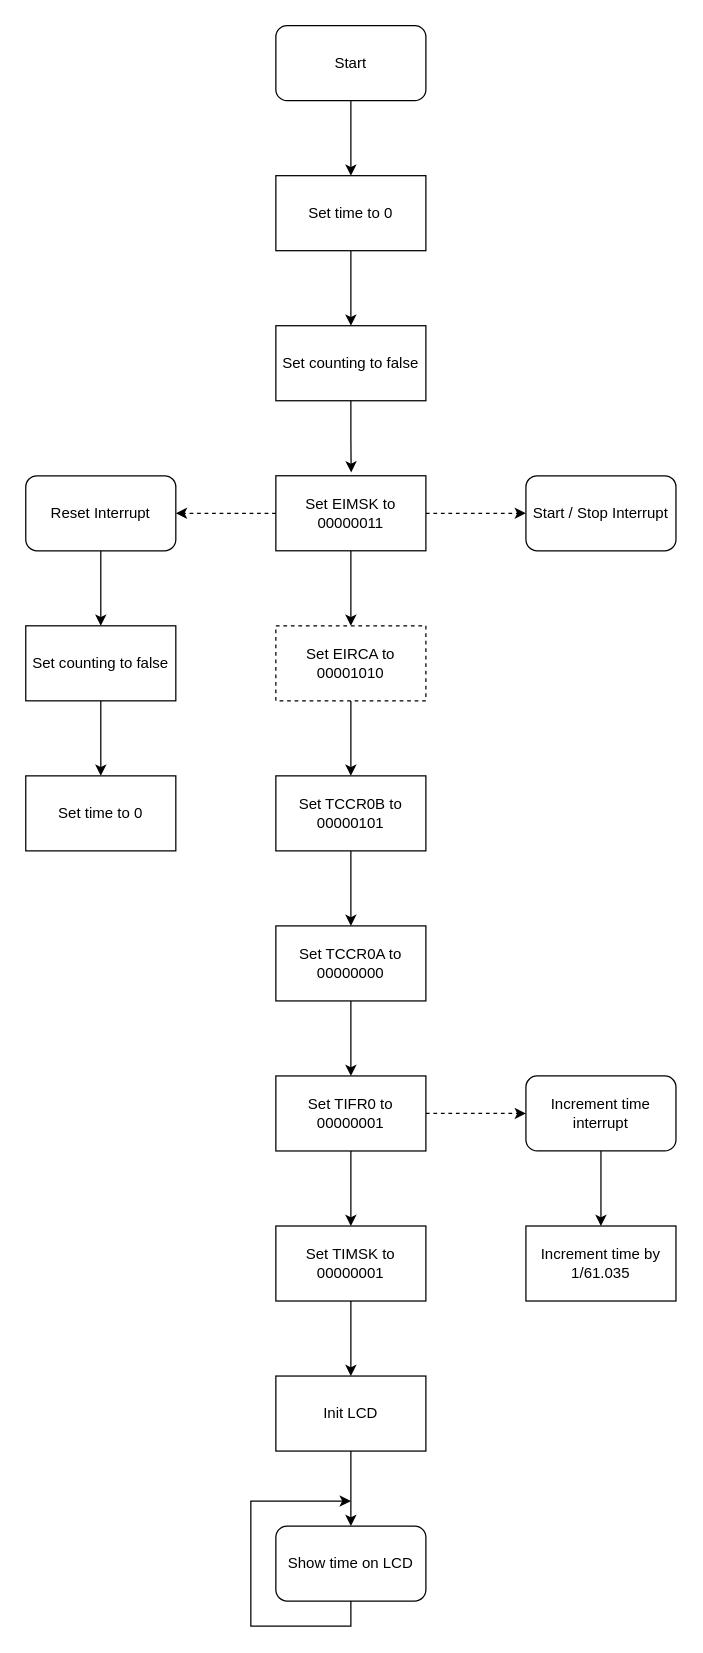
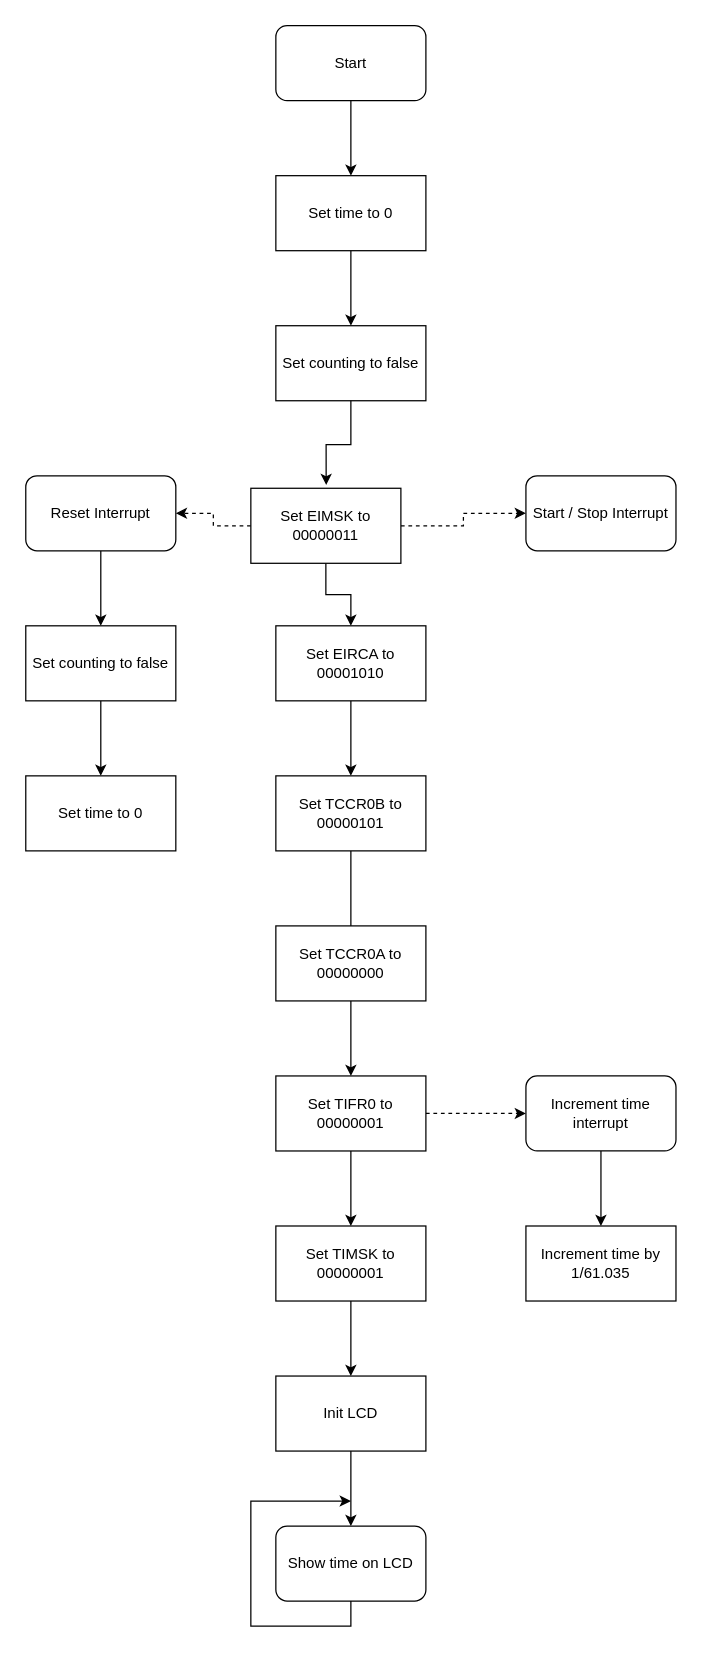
  <mxCell id="0" />
  <mxCell id="1" parent="0" />
  <mxCell id="2" style="edgeStyle=orthogonalEdgeStyle;rounded=0;orthogonalLoop=1;jettySize=auto;html=1;exitX=0.5;exitY=1;exitDx=0;exitDy=0;entryX=0.5;entryY=0;entryDx=0;entryDy=0;" edge="1" parent="1" source="3" target="15"><mxGeometry relative="1" as="geometry" /></mxCell>
  <mxCell id="3" value="Start" style="rounded=1;whiteSpace=wrap;html=1;" vertex="1" parent="1"><mxGeometry x="220" y="20" width="120" height="60" as="geometry" /></mxCell>
  <mxCell id="4" style="edgeStyle=orthogonalEdgeStyle;rounded=0;orthogonalLoop=1;jettySize=auto;html=1;exitX=0.5;exitY=1;exitDx=0;exitDy=0;entryX=0.5;entryY=0;entryDx=0;entryDy=0;" edge="1" parent="1" source="7" target="9"><mxGeometry relative="1" as="geometry" /></mxCell>
  <mxCell id="5" style="edgeStyle=orthogonalEdgeStyle;rounded=0;orthogonalLoop=1;jettySize=auto;html=1;exitX=1;exitY=0.5;exitDx=0;exitDy=0;entryX=0;entryY=0.5;entryDx=0;entryDy=0;dashed=1;" edge="1" parent="1" source="7" target="12"><mxGeometry relative="1" as="geometry" /></mxCell>
  <mxCell id="6" style="edgeStyle=orthogonalEdgeStyle;rounded=0;orthogonalLoop=1;jettySize=auto;html=1;exitX=0;exitY=0.5;exitDx=0;exitDy=0;entryX=1;entryY=0.5;entryDx=0;entryDy=0;dashed=1;" edge="1" parent="1" source="7" target="17"><mxGeometry relative="1" as="geometry" /></mxCell>
- <mxCell id="7" value="Set EIMSK to 00000011" style="rounded=0;whiteSpace=wrap;html=1;" vertex="1" parent="1"><mxGeometry x="220" y="380" width="120" height="60" as="geometry" /></mxCell>
+ <mxCell id="7" value="Set EIMSK to 00000011" style="rounded=0;whiteSpace=wrap;html=1;" vertex="1" parent="1"><mxGeometry x="200" y="390" width="120" height="60" as="geometry" /></mxCell>
  <mxCell id="8" style="edgeStyle=orthogonalEdgeStyle;rounded=0;orthogonalLoop=1;jettySize=auto;html=1;exitX=0.5;exitY=1;exitDx=0;exitDy=0;entryX=0.5;entryY=0;entryDx=0;entryDy=0;" edge="1" parent="1" source="9" target="11"><mxGeometry relative="1" as="geometry" /></mxCell>
- <mxCell id="9" value="Set EIRCA to 00001010" style="rounded=0;whiteSpace=wrap;html=1;dashed=1;" vertex="1" parent="1"><mxGeometry x="220" y="500" width="120" height="60" as="geometry" /></mxCell>
- <mxCell id="10" style="edgeStyle=orthogonalEdgeStyle;rounded=0;orthogonalLoop=1;jettySize=auto;html=1;exitX=0.5;exitY=1;exitDx=0;exitDy=0;entryX=0.5;entryY=0;entryDx=0;entryDy=0;" edge="1" parent="1" source="11" target="22"><mxGeometry relative="1" as="geometry" /></mxCell>
+ <mxCell id="9" value="Set EIRCA to 00001010" style="rounded=0;whiteSpace=wrap;html=1;" vertex="1" parent="1"><mxGeometry x="220" y="500" width="120" height="60" as="geometry" /></mxCell>
+ <mxCell id="10" style="edgeStyle=orthogonalEdgeStyle;rounded=0;orthogonalLoop=1;jettySize=auto;html=1;exitX=0.5;exitY=1;exitDx=0;exitDy=0;entryX=0.5;entryY=0;entryDx=0;entryDy=0;endArrow=none;" edge="1" parent="1" source="11" target="22"><mxGeometry relative="1" as="geometry" /></mxCell>
  <mxCell id="11" value="Set TCCR0B to 00000101" style="rounded=0;whiteSpace=wrap;html=1;" vertex="1" parent="1"><mxGeometry x="220" y="620" width="120" height="60" as="geometry" /></mxCell>
  <mxCell id="12" value="Start / Stop Interrupt" style="rounded=1;whiteSpace=wrap;html=1;" vertex="1" parent="1"><mxGeometry x="420" y="380" width="120" height="60" as="geometry" /></mxCell>
  <mxCell id="13" value="Set counting to false" style="rounded=0;whiteSpace=wrap;html=1;" vertex="1" parent="1"><mxGeometry x="220" y="260" width="120" height="60" as="geometry" /></mxCell>
  <mxCell id="14" style="edgeStyle=orthogonalEdgeStyle;rounded=0;orthogonalLoop=1;jettySize=auto;html=1;exitX=0.5;exitY=1;exitDx=0;exitDy=0;entryX=0.5;entryY=0;entryDx=0;entryDy=0;" edge="1" parent="1" source="15" target="13"><mxGeometry relative="1" as="geometry" /></mxCell>
  <mxCell id="15" value="Set time to 0" style="rounded=0;whiteSpace=wrap;html=1;" vertex="1" parent="1"><mxGeometry x="220" y="140" width="120" height="60" as="geometry" /></mxCell>
  <mxCell id="16" style="edgeStyle=orthogonalEdgeStyle;rounded=0;orthogonalLoop=1;jettySize=auto;html=1;exitX=0.5;exitY=1;exitDx=0;exitDy=0;entryX=0.5;entryY=0;entryDx=0;entryDy=0;" edge="1" parent="1" source="17" target="19"><mxGeometry relative="1" as="geometry" /></mxCell>
  <mxCell id="17" value="Reset Interrupt" style="rounded=1;whiteSpace=wrap;html=1;" vertex="1" parent="1"><mxGeometry x="20" y="380" width="120" height="60" as="geometry" /></mxCell>
  <mxCell id="18" style="edgeStyle=orthogonalEdgeStyle;rounded=0;orthogonalLoop=1;jettySize=auto;html=1;exitX=0.5;exitY=1;exitDx=0;exitDy=0;entryX=0.5;entryY=0;entryDx=0;entryDy=0;" edge="1" parent="1" source="19" target="20"><mxGeometry relative="1" as="geometry" /></mxCell>
  <mxCell id="19" value="Set counting to false" style="rounded=0;whiteSpace=wrap;html=1;" vertex="1" parent="1"><mxGeometry x="20" y="500" width="120" height="60" as="geometry" /></mxCell>
  <mxCell id="20" value="Set time to 0" style="rounded=0;whiteSpace=wrap;html=1;" vertex="1" parent="1"><mxGeometry x="20" y="620" width="120" height="60" as="geometry" /></mxCell>
  <mxCell id="21" style="edgeStyle=orthogonalEdgeStyle;rounded=0;orthogonalLoop=1;jettySize=auto;html=1;exitX=0.5;exitY=1;exitDx=0;exitDy=0;entryX=0.5;entryY=0;entryDx=0;entryDy=0;" edge="1" parent="1" source="22" target="25"><mxGeometry relative="1" as="geometry" /></mxCell>
  <mxCell id="22" value="Set TCCR0A to 00000000" style="rounded=0;whiteSpace=wrap;html=1;" vertex="1" parent="1"><mxGeometry x="220" y="740" width="120" height="60" as="geometry" /></mxCell>
  <mxCell id="23" style="edgeStyle=orthogonalEdgeStyle;rounded=0;orthogonalLoop=1;jettySize=auto;html=1;exitX=0.5;exitY=1;exitDx=0;exitDy=0;entryX=0.5;entryY=0;entryDx=0;entryDy=0;" edge="1" parent="1" source="25" target="27"><mxGeometry relative="1" as="geometry" /></mxCell>
  <mxCell id="24" style="edgeStyle=orthogonalEdgeStyle;rounded=0;orthogonalLoop=1;jettySize=auto;html=1;exitX=1;exitY=0.5;exitDx=0;exitDy=0;entryX=0;entryY=0.5;entryDx=0;entryDy=0;dashed=1;" edge="1" parent="1" source="25" target="29"><mxGeometry relative="1" as="geometry" /></mxCell>
  <mxCell id="25" value="Set TIFR0 to 00000001" style="rounded=0;whiteSpace=wrap;html=1;" vertex="1" parent="1"><mxGeometry x="220" y="860" width="120" height="60" as="geometry" /></mxCell>
  <mxCell id="26" style="edgeStyle=orthogonalEdgeStyle;rounded=0;orthogonalLoop=1;jettySize=auto;html=1;exitX=0.5;exitY=1;exitDx=0;exitDy=0;entryX=0.5;entryY=0;entryDx=0;entryDy=0;" edge="1" parent="1" source="27" target="32"><mxGeometry relative="1" as="geometry" /></mxCell>
  <mxCell id="27" value="Set TIMSK to 00000001" style="rounded=0;whiteSpace=wrap;html=1;" vertex="1" parent="1"><mxGeometry x="220" y="980" width="120" height="60" as="geometry" /></mxCell>
  <mxCell id="28" style="edgeStyle=orthogonalEdgeStyle;rounded=0;orthogonalLoop=1;jettySize=auto;html=1;exitX=0.5;exitY=1;exitDx=0;exitDy=0;entryX=0.5;entryY=0;entryDx=0;entryDy=0;" edge="1" parent="1" source="29" target="30"><mxGeometry relative="1" as="geometry" /></mxCell>
  <mxCell id="29" value="Increment time interrupt" style="rounded=1;whiteSpace=wrap;html=1;" vertex="1" parent="1"><mxGeometry x="420" y="860" width="120" height="60" as="geometry" /></mxCell>
  <mxCell id="30" value="Increment time by 1/61.035" style="rounded=0;whiteSpace=wrap;html=1;" vertex="1" parent="1"><mxGeometry x="420" y="980" width="120" height="60" as="geometry" /></mxCell>
  <mxCell id="31" style="edgeStyle=orthogonalEdgeStyle;rounded=0;orthogonalLoop=1;jettySize=auto;html=1;exitX=0.5;exitY=1;exitDx=0;exitDy=0;entryX=0.5;entryY=0;entryDx=0;entryDy=0;" edge="1" parent="1" source="32" target="34"><mxGeometry relative="1" as="geometry" /></mxCell>
  <mxCell id="32" value="Init LCD" style="rounded=0;whiteSpace=wrap;html=1;" vertex="1" parent="1"><mxGeometry x="220" y="1100" width="120" height="60" as="geometry" /></mxCell>
  <mxCell id="33" style="edgeStyle=orthogonalEdgeStyle;rounded=0;orthogonalLoop=1;jettySize=auto;html=1;exitX=0.5;exitY=1;exitDx=0;exitDy=0;" edge="1" parent="1" source="34"><mxGeometry relative="1" as="geometry"><mxPoint x="280" y="1200" as="targetPoint" /><Array as="points"><mxPoint x="280" y="1300" /><mxPoint x="200" y="1300" /><mxPoint x="200" y="1200" /><mxPoint x="280" y="1200" /></Array></mxGeometry></mxCell>
  <mxCell id="34" value="Show time on LCD" style="whiteSpace=wrap;html=1;rounded=1;" vertex="1" parent="1"><mxGeometry x="220" y="1220" width="120" height="60" as="geometry" /></mxCell>
  <mxCell id="35" style="edgeStyle=orthogonalEdgeStyle;rounded=0;orthogonalLoop=1;jettySize=auto;html=1;exitX=0.5;exitY=1;exitDx=0;exitDy=0;entryX=0.502;entryY=-0.044;entryDx=0;entryDy=0;entryPerimeter=0;" edge="1" parent="1" source="13" target="7"><mxGeometry relative="1" as="geometry" /></mxCell>
